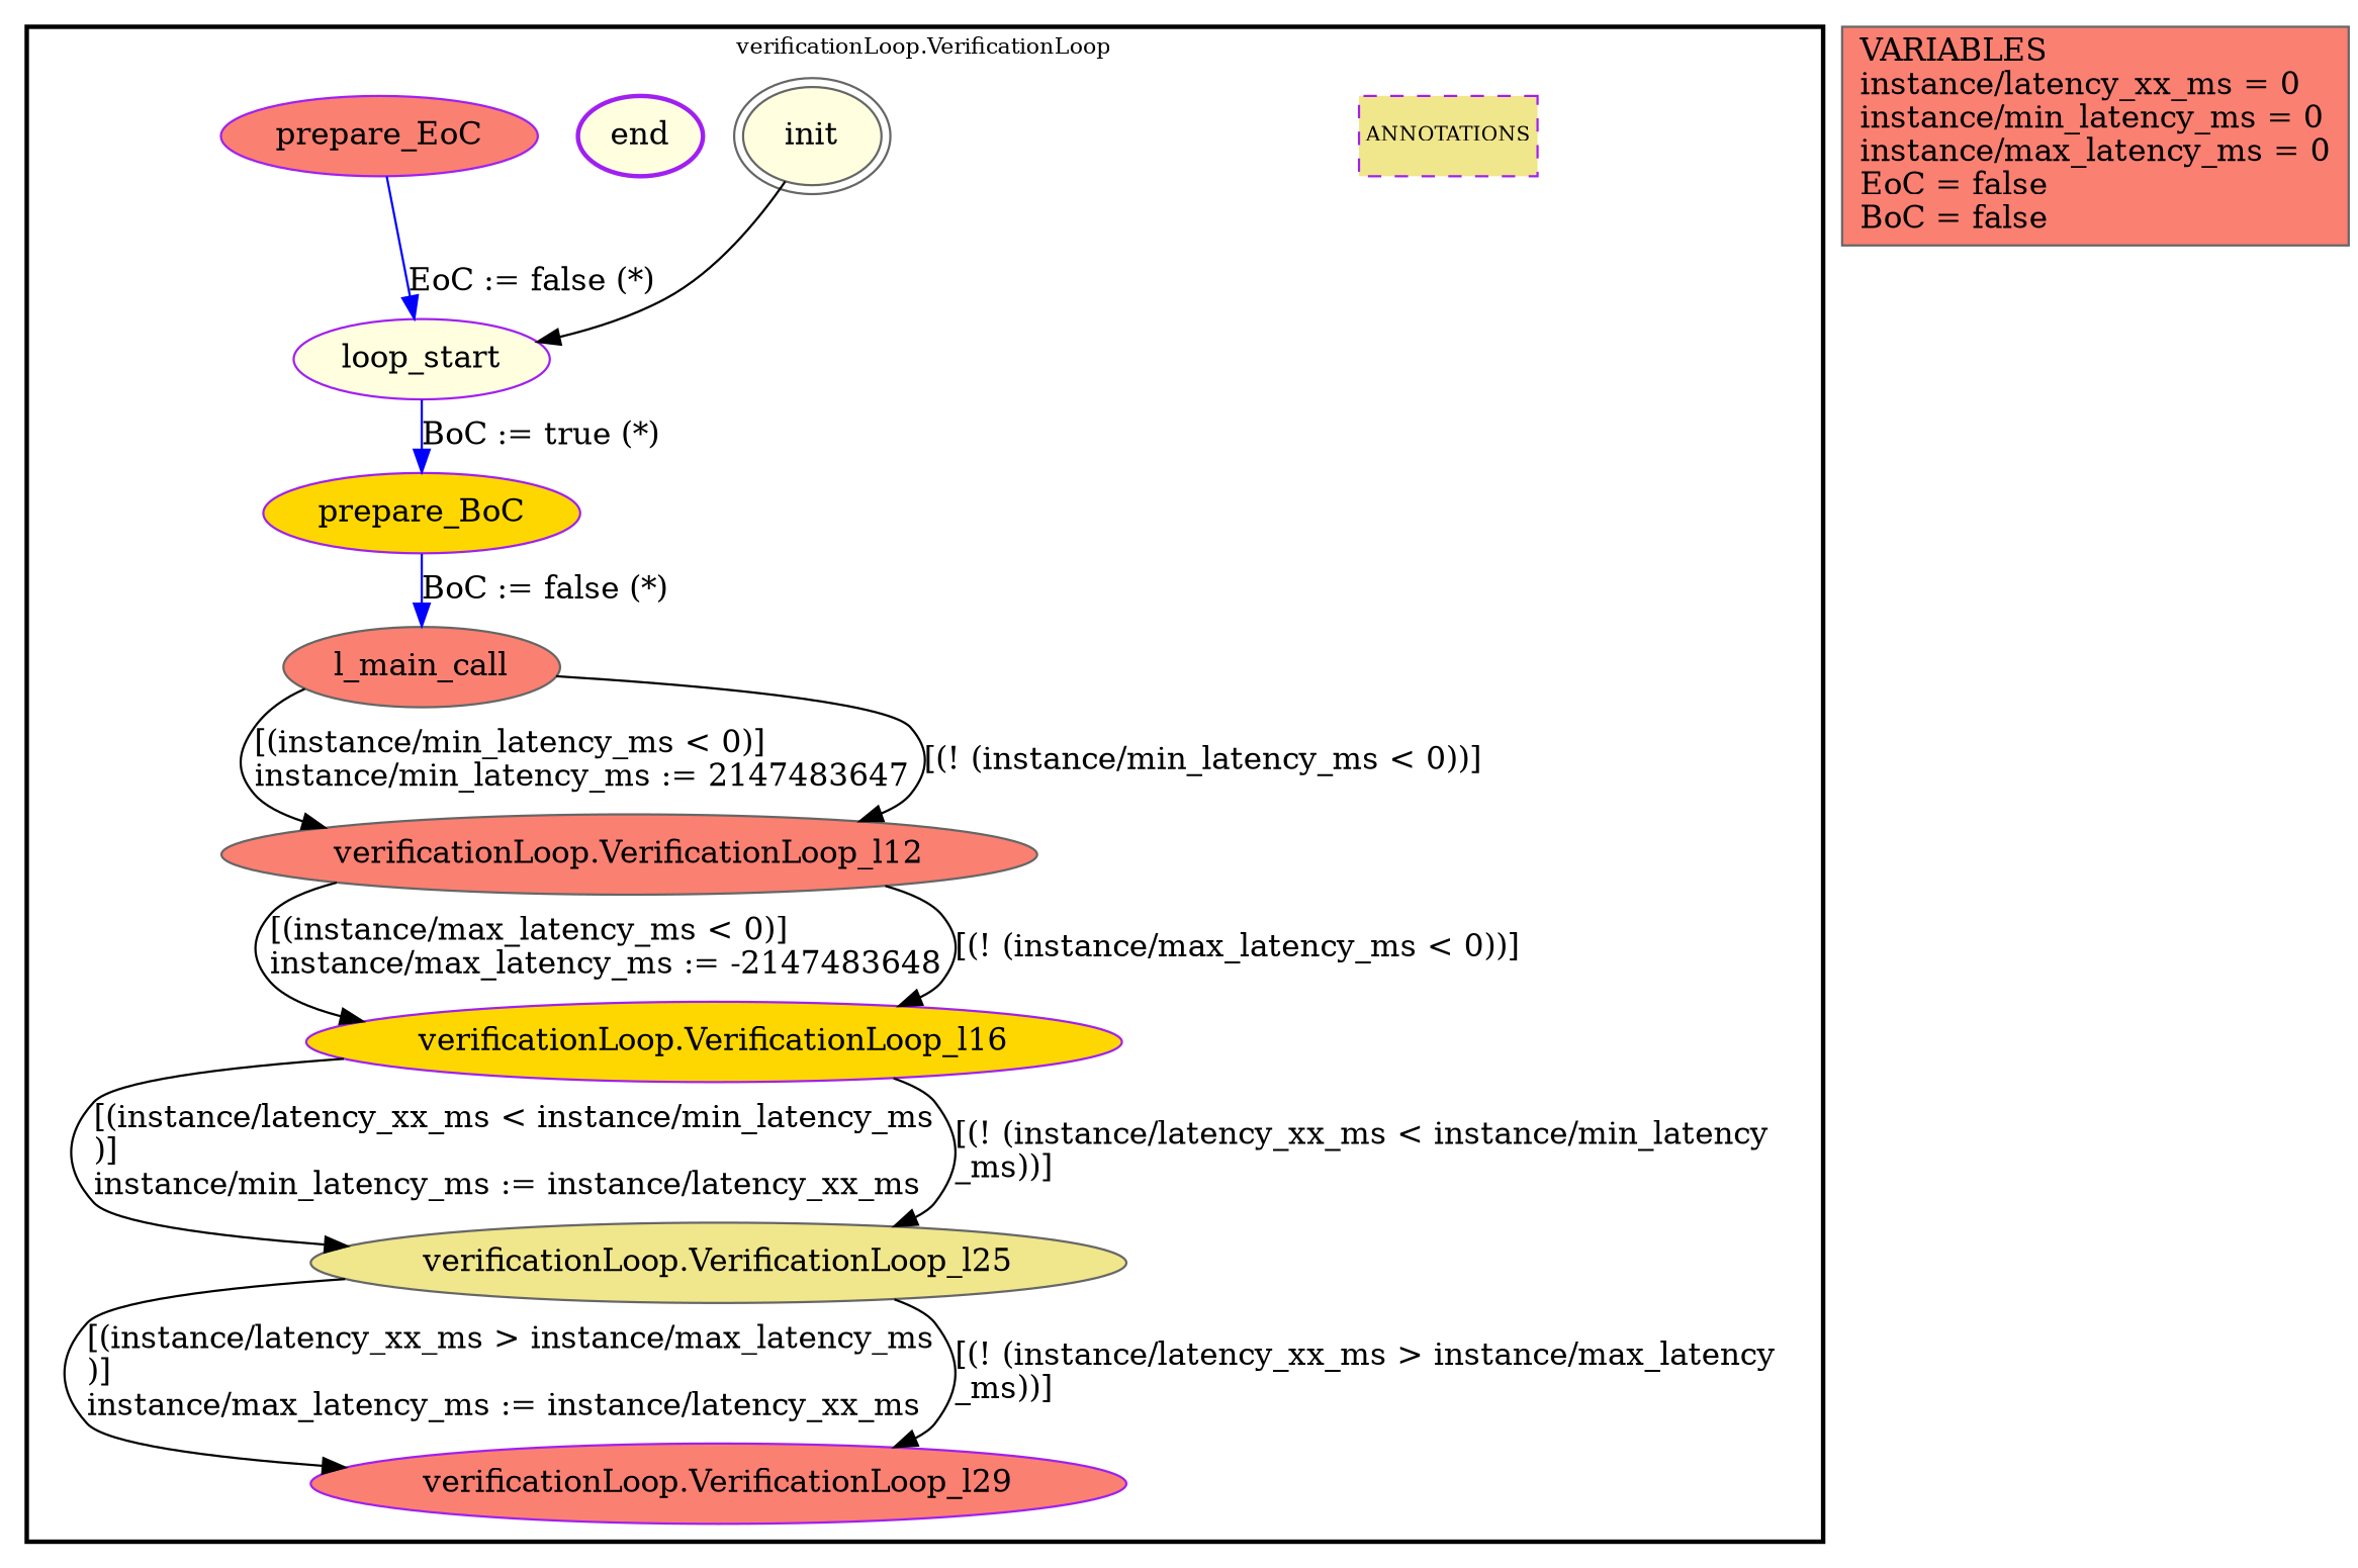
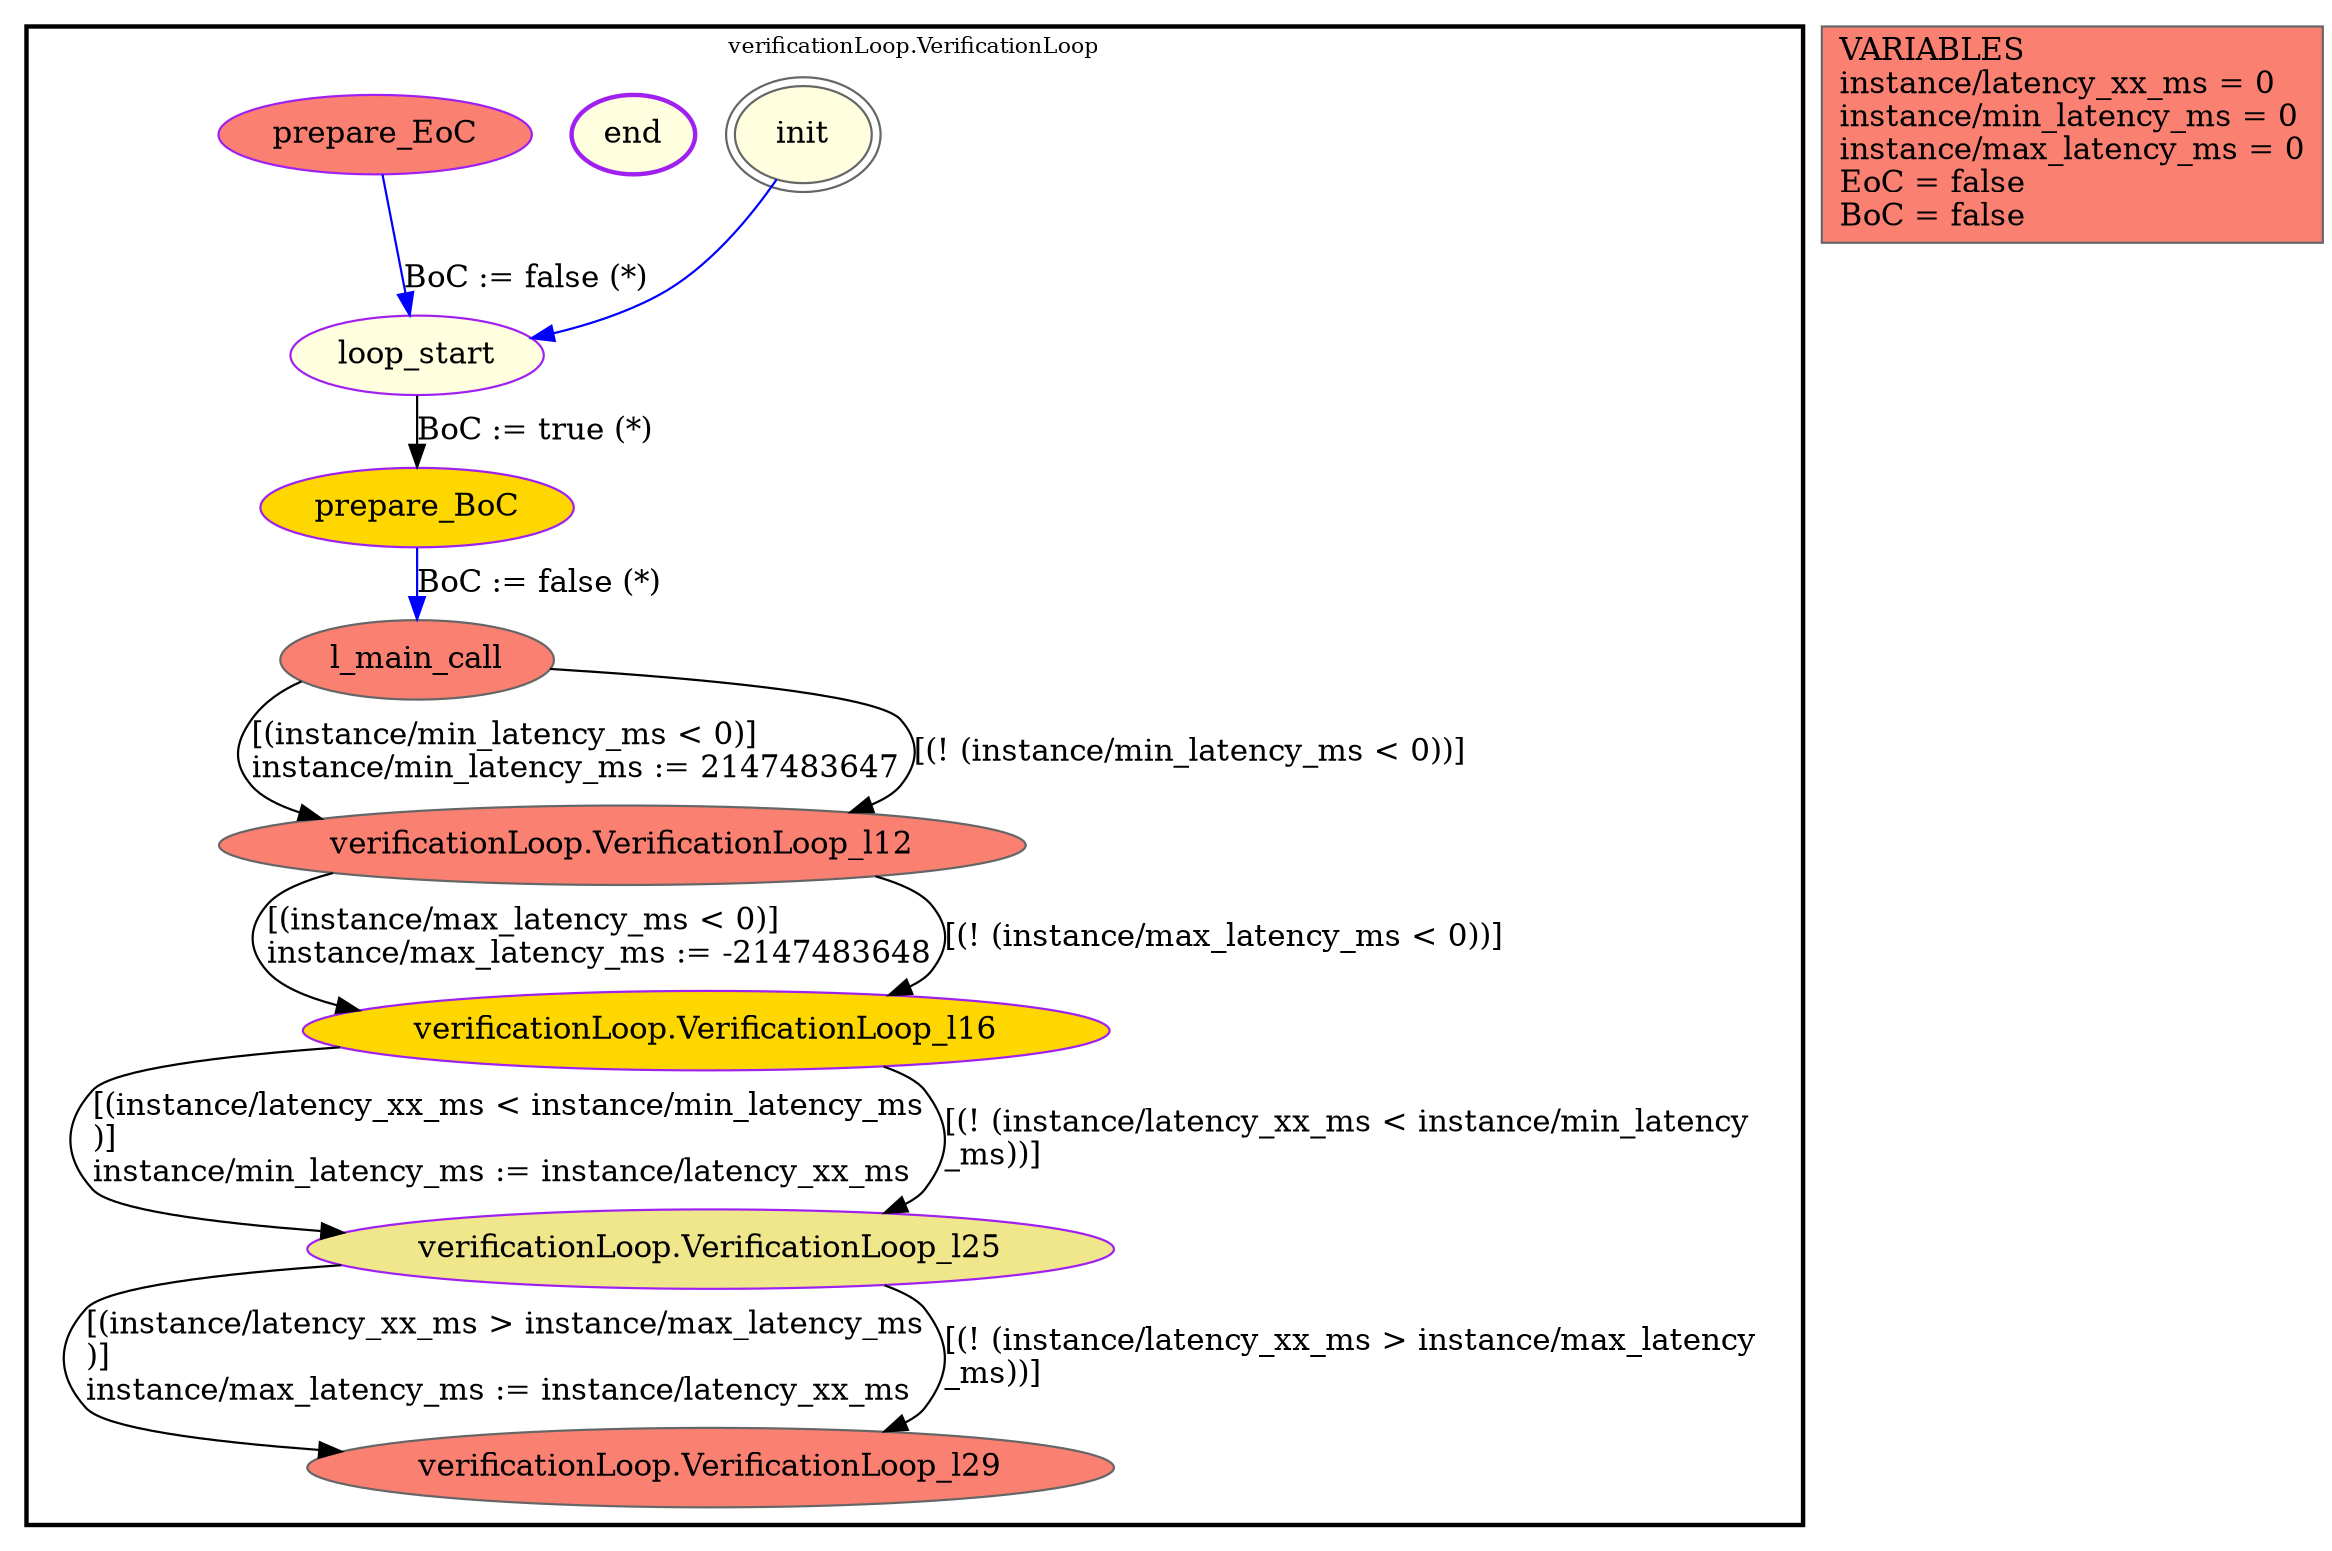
  digraph {
    node [color=purple fillcolor=salmon shape=ellipse style=filled]
    edge [color=black]
-   n1 [fillcolor=khaki fontsize=9 label=ANNOTATIONS margin="0.04,0.04" shape=rectangle style="dashed,filled"]
    n2 [color=gray40 fillcolor=lightyellow label=init peripheries=2]
    n3 [fillcolor=lightyellow label=loop_start]
    n4 [fillcolor=lightyellow label=end style="bold,filled"]
    n5 [fillcolor=gold label=prepare_BoC]
    n6 [color=gray40 label=l_main_call]
    n7 [color=gray40 label="verificationLoop.VerificationLoop_l12"]
    n8 [label=prepare_EoC]
    n9 [fillcolor=gold label="verificationLoop.VerificationLoop_l16"]
-   n10 [color=gray40 fillcolor=khaki label="verificationLoop.VerificationLoop_l25"]
-   n11 [label="verificationLoop.VerificationLoop_l29"]
+   n10 [fillcolor=khaki label="verificationLoop.VerificationLoop_l25"]
+   n11 [color=gray40 label="verificationLoop.VerificationLoop_l29"]
    n12 [color=gray40 label="VARIABLES\linstance/latency_xx_ms = 0\linstance/min_latency_ms = 0\linstance/max_latency_ms = 0\lEoC = false\lBoC = false\l" shape=rectangle]
    subgraph cluster_1 {
      color=black
      fontsize=10
      label="verificationLoop.VerificationLoop"
      ranksep=0.4
      style=bold
-     n1
      n2
      n3
      n4
      n5
      n6
      n7
      n8
      n9
      n10
      n11
    }
-   n2 -> n3
-   n3 -> n5 [color=blue label="BoC := true (*)"]
+   n2 -> n3 [color=blue]
+   n3 -> n5 [label="BoC := true (*)"]
    n5 -> n6 [color=blue label="BoC := false (*)"]
    n6 -> n7 [label="[(instance/min_latency_ms < 0)]\linstance/min_latency_ms := 2147483647\l"]
    n6 -> n7 [label="[(! (instance/min_latency_ms < 0))]"]
    n7 -> n9 [label="[(instance/max_latency_ms < 0)]\linstance/max_latency_ms := -2147483648\l"]
    n7 -> n9 [label="[(! (instance/max_latency_ms < 0))]"]
-   n8 -> n3 [color=blue label="EoC := false (*)"]
+   n8 -> n3 [color=blue label="BoC := false (*)"]
    n9 -> n10 [label="[(instance/latency_xx_ms < instance/min_latency_ms\l)]\linstance/min_latency_ms := instance/latency_xx_ms\l"]
    n9 -> n10 [label="[(! (instance/latency_xx_ms < instance/min_latency\l_ms))]\l"]
    n10 -> n11 [label="[(instance/latency_xx_ms > instance/max_latency_ms\l)]\linstance/max_latency_ms := instance/latency_xx_ms\l"]
    n10 -> n11 [label="[(! (instance/latency_xx_ms > instance/max_latency\l_ms))]\l"]
  }
